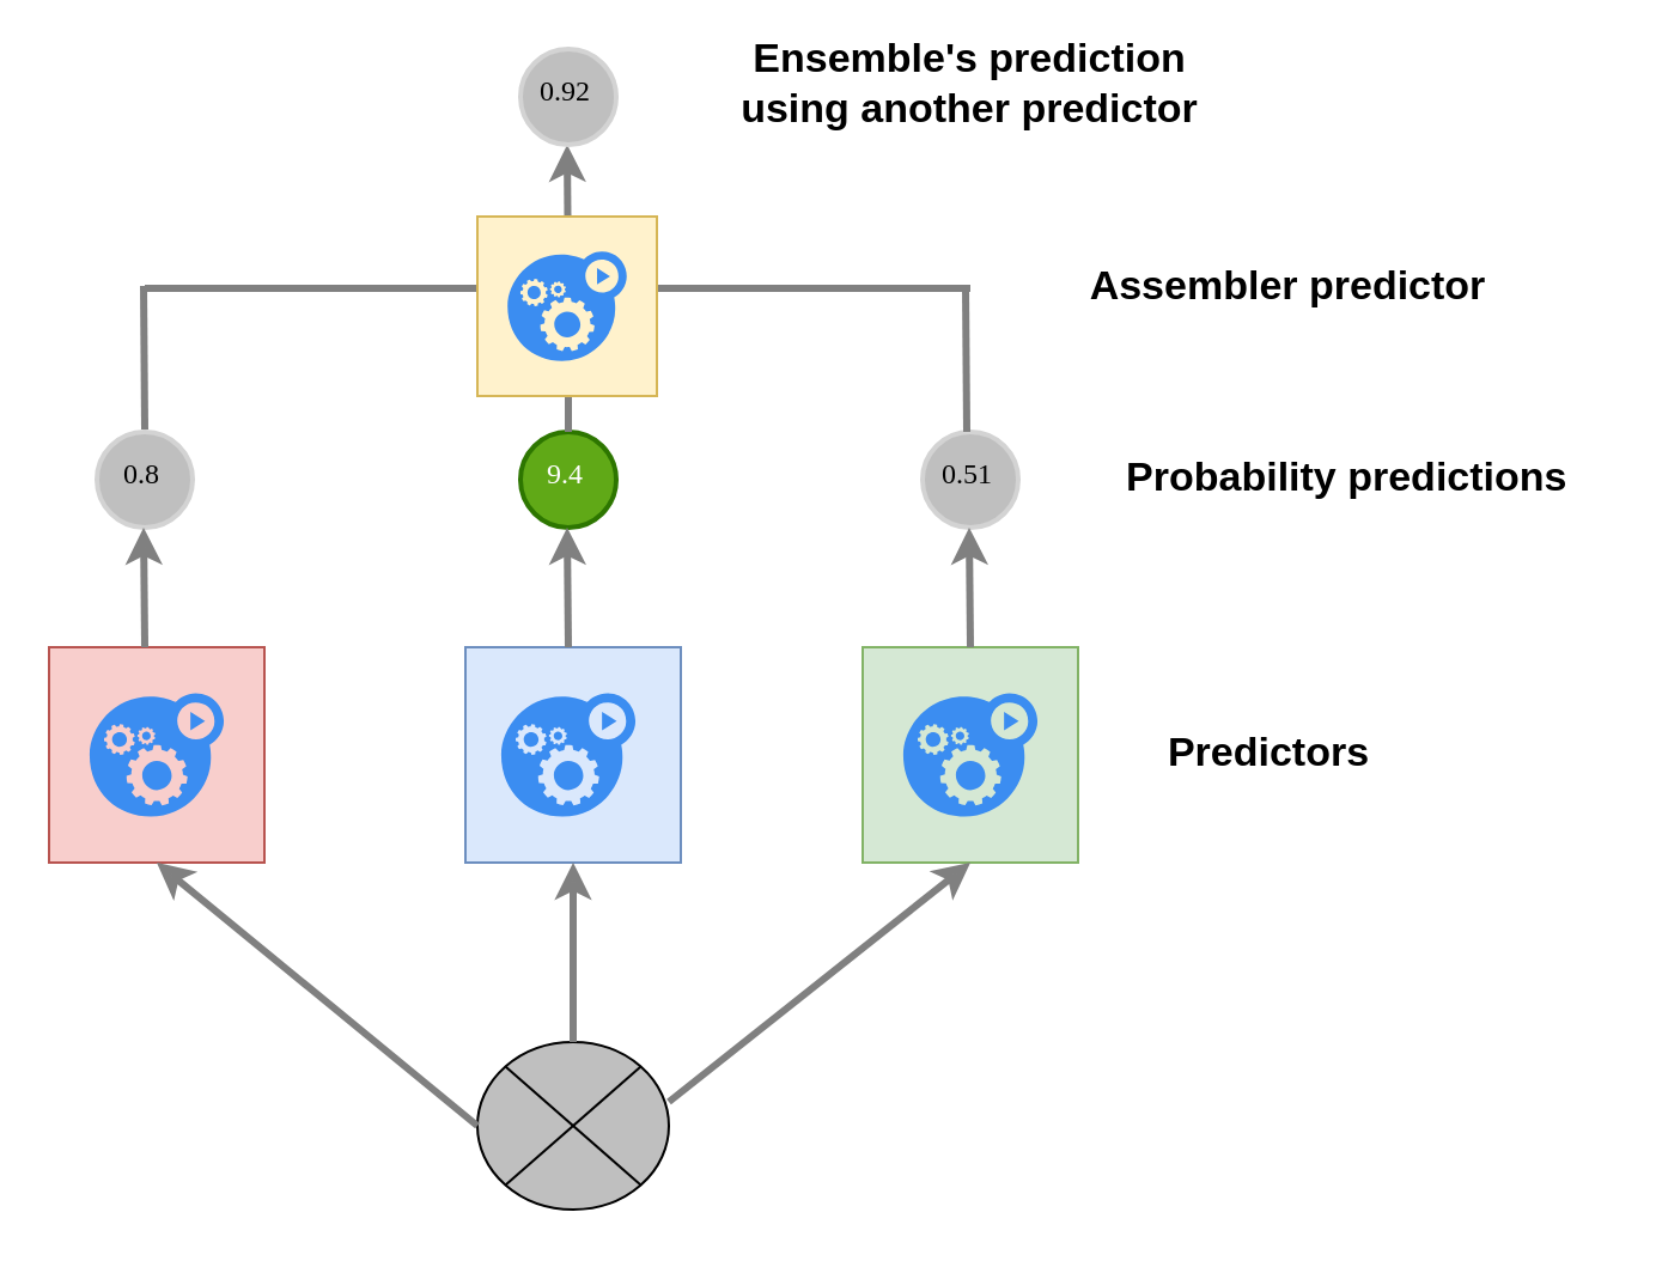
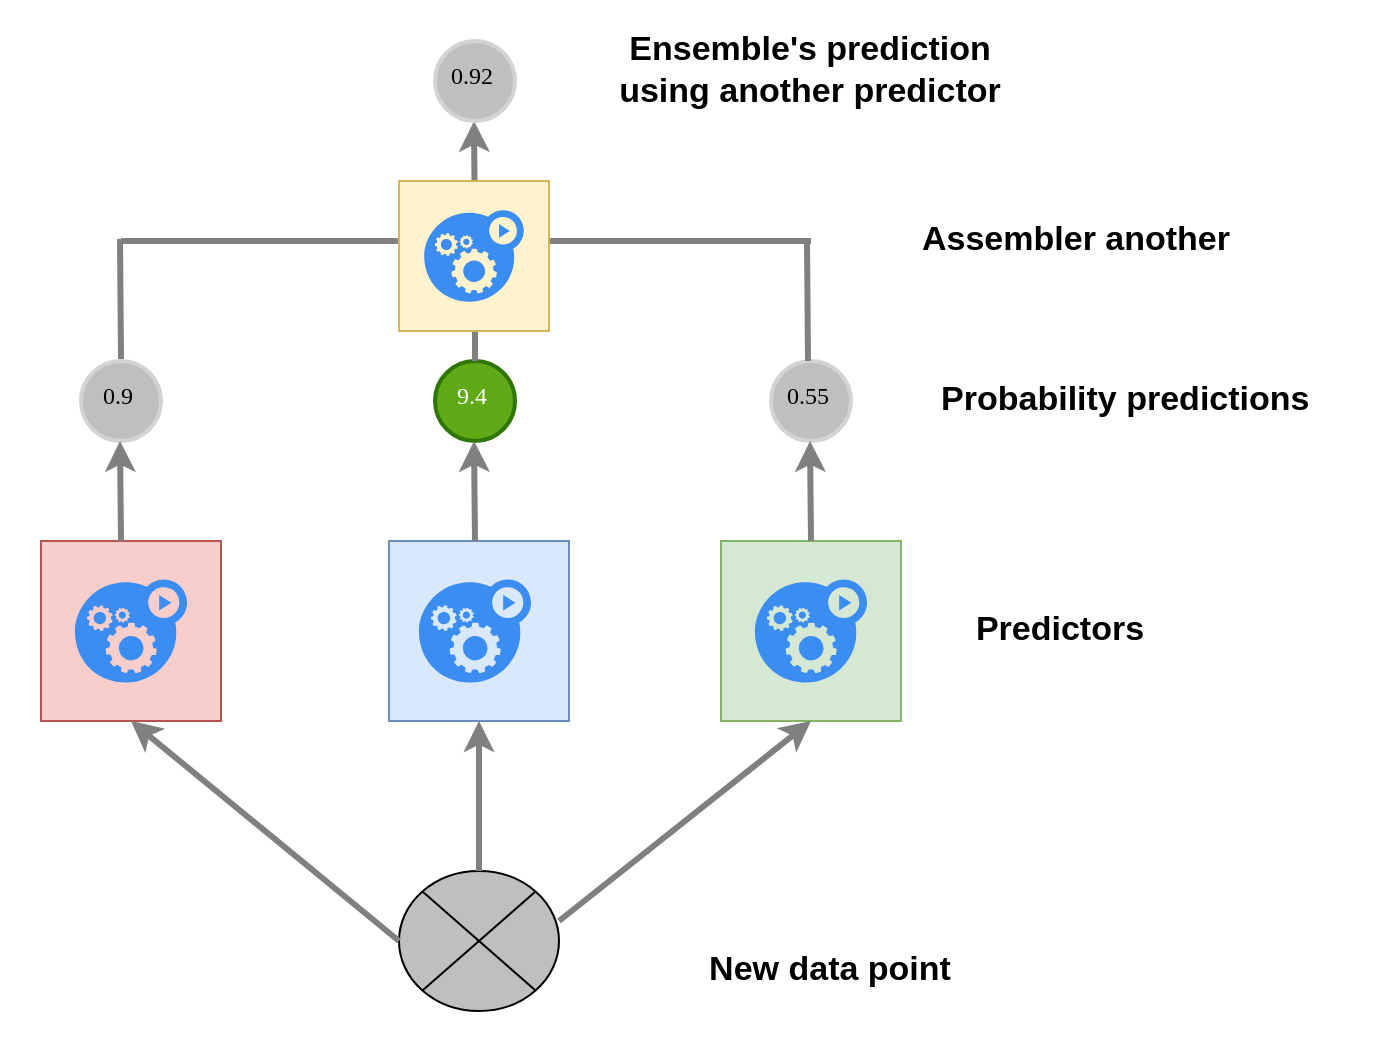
  <mxCell id="0" />
  <mxCell id="1" parent="0" />
  <mxCell id="2" value="" style="shape=sumEllipse;perimeter=ellipsePerimeter;whiteSpace=wrap;html=1;backgroundOutline=1;fillColor=#BFBFBF;" parent="1" vertex="1"><mxGeometry x="199" y="435" width="80" height="70" as="geometry" /></mxCell>
  <mxCell id="3" value="" style="whiteSpace=wrap;html=1;aspect=fixed;fillColor=#f8cecc;strokeColor=#b85450;" parent="1" vertex="1"><mxGeometry x="20" y="270" width="90" height="90" as="geometry" /></mxCell>
  <mxCell id="4" value="" style="whiteSpace=wrap;html=1;aspect=fixed;fillColor=#dae8fc;strokeColor=#6c8ebf;" parent="1" vertex="1"><mxGeometry x="194" y="270" width="90" height="90" as="geometry" /></mxCell>
  <mxCell id="5" value="" style="whiteSpace=wrap;html=1;aspect=fixed;fillColor=#d5e8d4;strokeColor=#82b366;" parent="1" vertex="1"><mxGeometry x="360" y="270" width="90" height="90" as="geometry" /></mxCell>
- <mxCell id="6" value="0.8" style="ellipse;whiteSpace=wrap;html=1;aspect=fixed;strokeWidth=2;fontFamily=Tahoma;spacingBottom=4;spacingRight=2;strokeColor=#d3d3d3;fillColor=#BFBFBF;" parent="1" vertex="1"><mxGeometry x="40" y="180" width="40" height="40" as="geometry" /></mxCell>
+ <mxCell id="6" value="0.9" style="ellipse;whiteSpace=wrap;html=1;aspect=fixed;strokeWidth=2;fontFamily=Tahoma;spacingBottom=4;spacingRight=2;strokeColor=#d3d3d3;fillColor=#BFBFBF;" parent="1" vertex="1"><mxGeometry x="40" y="180" width="40" height="40" as="geometry" /></mxCell>
  <mxCell id="7" value="9.4" style="ellipse;whiteSpace=wrap;html=1;aspect=fixed;strokeWidth=2;fontFamily=Tahoma;spacingBottom=4;spacingRight=2;fillColor=#60a917;strokeColor=#2D7600;fontColor=#ffffff;" parent="1" vertex="1"><mxGeometry x="217" y="180" width="40" height="40" as="geometry" /></mxCell>
- <mxCell id="8" value="0.51" style="ellipse;whiteSpace=wrap;html=1;aspect=fixed;strokeWidth=2;fontFamily=Tahoma;spacingBottom=4;spacingRight=2;strokeColor=#d3d3d3;fillColor=#BFBFBF;" parent="1" vertex="1"><mxGeometry x="385" y="180" width="40" height="40" as="geometry" /></mxCell>
+ <mxCell id="8" value="0.55" style="ellipse;whiteSpace=wrap;html=1;aspect=fixed;strokeWidth=2;fontFamily=Tahoma;spacingBottom=4;spacingRight=2;strokeColor=#d3d3d3;fillColor=#BFBFBF;" parent="1" vertex="1"><mxGeometry x="385" y="180" width="40" height="40" as="geometry" /></mxCell>
  <mxCell id="9" value="" style="sketch=0;html=1;aspect=fixed;strokeColor=none;shadow=0;align=center;verticalAlign=top;fillColor=#3B8DF1;shape=mxgraph.gcp2.gear_load" parent="1" vertex="1"><mxGeometry x="36.95" y="289.2" width="56.09" height="51.6" as="geometry" /></mxCell>
  <mxCell id="10" value="" style="sketch=0;html=1;aspect=fixed;strokeColor=none;shadow=0;align=center;verticalAlign=top;fillColor=#3B8DF1;shape=mxgraph.gcp2.gear_load" parent="1" vertex="1"><mxGeometry x="208.95" y="289.2" width="56.09" height="51.6" as="geometry" /></mxCell>
  <mxCell id="11" value="" style="sketch=0;html=1;aspect=fixed;strokeColor=none;shadow=0;align=center;verticalAlign=top;fillColor=#3B8DF1;shape=mxgraph.gcp2.gear_load" parent="1" vertex="1"><mxGeometry x="376.95" y="289.2" width="56.09" height="51.6" as="geometry" /></mxCell>
  <mxCell id="12" value="" style="endArrow=classic;html=1;rounded=0;entryX=0.5;entryY=1;entryDx=0;entryDy=0;strokeWidth=3;strokeColor=#808080;" parent="1" target="5" edge="1"><mxGeometry width="50" height="50" relative="1" as="geometry"><mxPoint x="279" y="460" as="sourcePoint" /><mxPoint x="329" y="410" as="targetPoint" /></mxGeometry></mxCell>
  <mxCell id="13" value="" style="endArrow=classic;html=1;rounded=0;entryX=0.5;entryY=1;entryDx=0;entryDy=0;strokeWidth=3;strokeColor=#808080;exitX=0.5;exitY=0;exitDx=0;exitDy=0;" parent="1" source="2" target="4" edge="1"><mxGeometry width="50" height="50" relative="1" as="geometry"><mxPoint x="240" y="430" as="sourcePoint" /><mxPoint x="348" y="340.8" as="targetPoint" /></mxGeometry></mxCell>
  <mxCell id="14" value="" style="endArrow=classic;html=1;rounded=0;entryX=0.5;entryY=1;entryDx=0;entryDy=0;strokeWidth=3;strokeColor=#808080;exitX=0;exitY=0.5;exitDx=0;exitDy=0;" parent="1" source="2" target="3" edge="1"><mxGeometry width="50" height="50" relative="1" as="geometry"><mxPoint x="68" y="480" as="sourcePoint" /><mxPoint x="194" y="380" as="targetPoint" /></mxGeometry></mxCell>
  <mxCell id="15" value="" style="endArrow=classic;html=1;rounded=0;entryX=0.5;entryY=1;entryDx=0;entryDy=0;strokeWidth=3;strokeColor=#808080;" parent="1" edge="1"><mxGeometry width="50" height="50" relative="1" as="geometry"><mxPoint x="237" y="270" as="sourcePoint" /><mxPoint x="236.5" y="220" as="targetPoint" /></mxGeometry></mxCell>
  <mxCell id="16" value="" style="endArrow=classic;html=1;rounded=0;entryX=0.5;entryY=1;entryDx=0;entryDy=0;strokeWidth=3;strokeColor=#808080;" parent="1" edge="1"><mxGeometry width="50" height="50" relative="1" as="geometry"><mxPoint x="405" y="270" as="sourcePoint" /><mxPoint x="404.5" y="220" as="targetPoint" /></mxGeometry></mxCell>
  <mxCell id="17" value="" style="endArrow=classic;html=1;rounded=0;entryX=0.5;entryY=1;entryDx=0;entryDy=0;strokeWidth=3;strokeColor=#808080;" parent="1" edge="1"><mxGeometry width="50" height="50" relative="1" as="geometry"><mxPoint x="60" y="270" as="sourcePoint" /><mxPoint x="59.5" y="220" as="targetPoint" /></mxGeometry></mxCell>
  <mxCell id="18" value="" style="endArrow=none;html=1;strokeColor=#808080;strokeWidth=3;curved=1;" parent="1" edge="1"><mxGeometry width="50" height="50" relative="1" as="geometry"><mxPoint x="60" y="120" as="sourcePoint" /><mxPoint x="240" y="120" as="targetPoint" /></mxGeometry></mxCell>
  <mxCell id="19" value="" style="endArrow=none;html=1;rounded=0;strokeColor=#808080;strokeWidth=3;" parent="1" edge="1"><mxGeometry width="50" height="50" relative="1" as="geometry"><mxPoint x="235" y="120" as="sourcePoint" /><mxPoint x="405" y="120" as="targetPoint" /></mxGeometry></mxCell>
  <mxCell id="20" value="" style="endArrow=classic;html=1;rounded=0;entryX=0.5;entryY=1;entryDx=0;entryDy=0;strokeWidth=3;strokeColor=#808080;" parent="1" edge="1"><mxGeometry width="50" height="50" relative="1" as="geometry"><mxPoint x="237" y="120" as="sourcePoint" /><mxPoint x="236.5" y="60" as="targetPoint" /></mxGeometry></mxCell>
  <mxCell id="21" value="" style="endArrow=none;html=1;strokeColor=#808080;strokeWidth=3;curved=1;exitX=0.5;exitY=0;exitDx=0;exitDy=0;" parent="1" edge="1"><mxGeometry width="50" height="50" relative="1" as="geometry"><mxPoint x="60" y="179" as="sourcePoint" /><mxPoint x="59.5" y="119" as="targetPoint" /></mxGeometry></mxCell>
  <mxCell id="22" value="" style="endArrow=none;html=1;strokeColor=#808080;strokeWidth=3;curved=1;exitX=0.5;exitY=0;exitDx=0;exitDy=0;" parent="1" edge="1"><mxGeometry width="50" height="50" relative="1" as="geometry"><mxPoint x="403.5" y="180" as="sourcePoint" /><mxPoint x="403" y="120" as="targetPoint" /></mxGeometry></mxCell>
  <mxCell id="23" value="0.92" style="ellipse;whiteSpace=wrap;html=1;aspect=fixed;strokeWidth=2;fontFamily=Tahoma;spacingBottom=4;spacingRight=2;strokeColor=#d3d3d3;fillColor=#BFBFBF;" parent="1" vertex="1"><mxGeometry x="217" y="20" width="40" height="40" as="geometry" /></mxCell>
  <mxCell id="24" value="" style="endArrow=none;html=1;strokeColor=#808080;strokeWidth=3;curved=1;exitX=0.5;exitY=0;exitDx=0;exitDy=0;" parent="1" edge="1"><mxGeometry width="50" height="50" relative="1" as="geometry"><mxPoint x="237" y="180" as="sourcePoint" /><mxPoint x="237" y="120" as="targetPoint" /></mxGeometry></mxCell>
  <mxCell id="25" value="&lt;font style=&quot;font-size: 17px;&quot;&gt;&lt;b&gt;Ensemble's prediction&lt;br&gt;using another predictor&lt;br&gt;&lt;/b&gt;&lt;/font&gt;" style="text;html=1;strokeColor=none;fillColor=none;align=center;verticalAlign=middle;whiteSpace=wrap;rounded=0;fontSize=14;" parent="1" vertex="1"><mxGeometry x="300" y="20" width="210" height="30" as="geometry" /></mxCell>
  <mxCell id="26" value="&lt;font style=&quot;font-size: 17px;&quot;&gt;&lt;b&gt;Probability predictions&amp;nbsp;&lt;br&gt;&lt;/b&gt;&lt;/font&gt;" style="text;html=1;strokeColor=none;fillColor=none;align=center;verticalAlign=middle;whiteSpace=wrap;rounded=0;fontSize=14;" parent="1" vertex="1"><mxGeometry x="460" y="185" width="210" height="30" as="geometry" /></mxCell>
  <mxCell id="27" value="&lt;font style=&quot;font-size: 17px;&quot;&gt;&lt;b&gt;Predictors&lt;br&gt;&lt;/b&gt;&lt;/font&gt;" style="text;html=1;strokeColor=none;fillColor=none;align=center;verticalAlign=middle;whiteSpace=wrap;rounded=0;fontSize=14;" parent="1" vertex="1"><mxGeometry x="425" y="300" width="210" height="30" as="geometry" /></mxCell>
+ <mxCell id="28" value="&lt;font style=&quot;font-size: 17px;&quot;&gt;&lt;b&gt;New data point&lt;br&gt;&lt;/b&gt;&lt;/font&gt;" style="text;html=1;strokeColor=none;fillColor=none;align=center;verticalAlign=middle;whiteSpace=wrap;rounded=0;fontSize=14;" parent="1" vertex="1"><mxGeometry x="310" y="470" width="210" height="30" as="geometry" /></mxCell>
  <mxCell id="29" value="" style="whiteSpace=wrap;html=1;aspect=fixed;fillColor=#fff2cc;strokeColor=#d6b656;" vertex="1" parent="1"><mxGeometry x="199" y="90" width="75" height="75" as="geometry" /></mxCell>
  <mxCell id="30" value="" style="sketch=0;html=1;aspect=fixed;strokeColor=none;shadow=0;align=center;verticalAlign=top;fillColor=#3B8DF1;shape=mxgraph.gcp2.gear_load" vertex="1" parent="1"><mxGeometry x="211.6" y="104.6" width="49.79" height="45.8" as="geometry" /></mxCell>
- <mxCell id="31" value="&lt;font style=&quot;font-size: 17px;&quot;&gt;&lt;b&gt;Assembler predictor&lt;br&gt;&lt;/b&gt;&lt;/font&gt;" style="text;html=1;strokeColor=none;fillColor=none;align=center;verticalAlign=middle;whiteSpace=wrap;rounded=0;fontSize=14;" vertex="1" parent="1"><mxGeometry x="433.04" y="104.6" width="210" height="30" as="geometry" /></mxCell>
+ <mxCell id="31" value="&lt;font style=&quot;font-size: 17px;&quot;&gt;&lt;b&gt;Assembler another&lt;br&gt;&lt;/b&gt;&lt;/font&gt;" style="text;html=1;strokeColor=none;fillColor=none;align=center;verticalAlign=middle;whiteSpace=wrap;rounded=0;fontSize=14;" vertex="1" parent="1"><mxGeometry x="433.04" y="104.6" width="210" height="30" as="geometry" /></mxCell>
